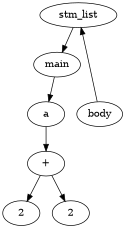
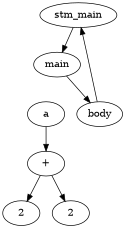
  digraph {
-   n1 [label=stm_list]
+   n1 [label=stm_main]
    n2 [label=main]
    n3 [label=a]
    n4 [label="+"]
    n5 [label=2]
    n6 [label=2]
    n7 [label=body]
    n1 -> n2
-   n2 -> n3
+   n2 -> n7
    n3 -> n4
    n4 -> n5
    n4 -> n6
    n7 -> n1
  }
